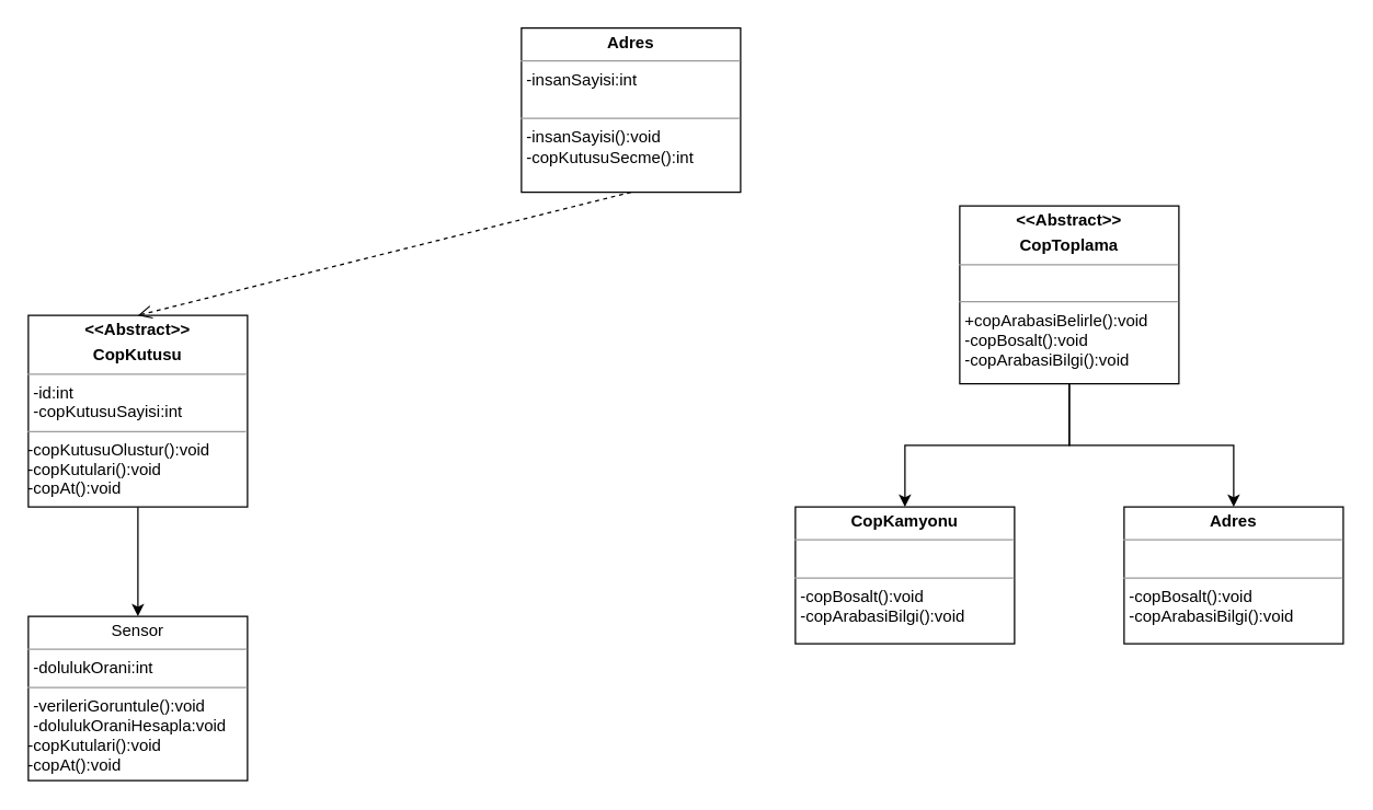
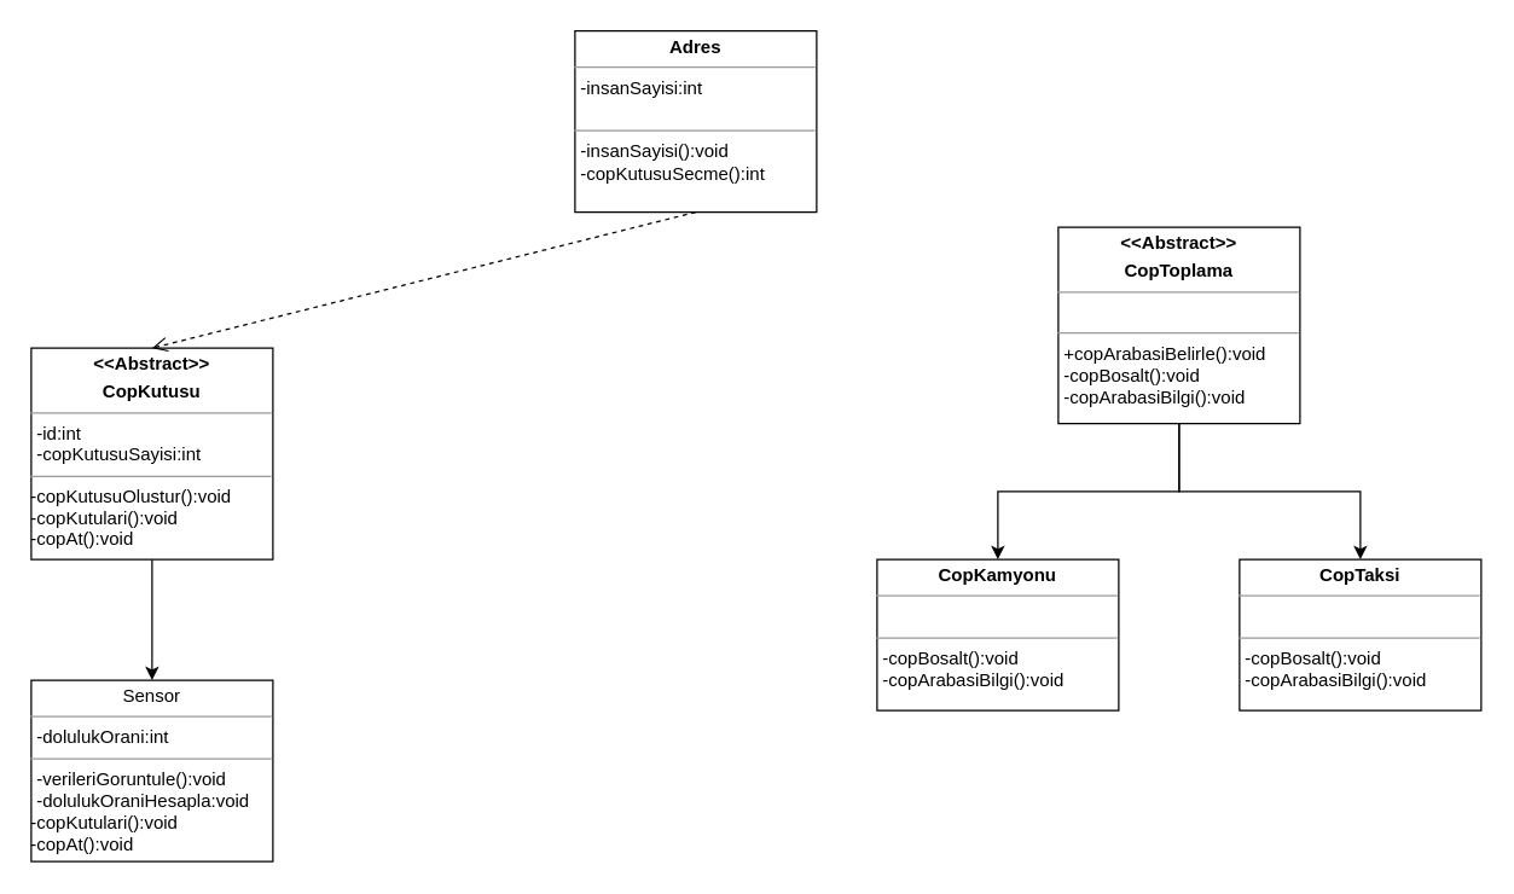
  <mxCell id="0" />
  <mxCell id="1" parent="0" />
  <mxCell id="2" value="&lt;p style=&quot;margin:0px;margin-top:4px;text-align:center;&quot;&gt;Sensor&lt;br&gt;&lt;/p&gt;&lt;hr size=&quot;1&quot;&gt;&lt;p style=&quot;margin:0px;margin-left:4px;&quot;&gt;-dolulukOrani:int&lt;br&gt;&lt;/p&gt;&lt;hr size=&quot;1&quot;&gt;&lt;p style=&quot;margin:0px;margin-left:4px;&quot;&gt;-verileriGoruntule():void&lt;/p&gt;&lt;p style=&quot;margin:0px;margin-left:4px;&quot;&gt;-dolulukOraniHesapla:void&lt;/p&gt;&lt;div&gt;-copKutulari():void&lt;/div&gt;&lt;div&gt;-copAt():void&lt;/div&gt;" style="verticalAlign=top;align=left;overflow=fill;fontSize=12;fontFamily=Helvetica;html=1;" vertex="1" parent="1"><mxGeometry x="20" y="450" width="160" height="120" as="geometry" /></mxCell>
  <mxCell id="3" value="&lt;p style=&quot;margin:0px;margin-top:4px;text-align:center;&quot;&gt;&lt;b&gt;Adres&lt;/b&gt;&lt;/p&gt;&lt;hr size=&quot;1&quot;&gt;&lt;p style=&quot;margin:0px;margin-left:4px;&quot;&gt;-insanSayisi:int&lt;/p&gt;&lt;p style=&quot;margin:0px;margin-left:4px;&quot;&gt;&lt;br&gt;&lt;/p&gt;&lt;hr size=&quot;1&quot;&gt;&lt;p style=&quot;margin:0px;margin-left:4px;&quot;&gt;-insanSayisi():void&lt;/p&gt;&lt;p style=&quot;margin:0px;margin-left:4px;&quot;&gt;-copKutusuSecme():int&lt;br&gt;&lt;/p&gt;" style="verticalAlign=top;align=left;overflow=fill;fontSize=12;fontFamily=Helvetica;html=1;" vertex="1" parent="1"><mxGeometry x="380" y="20" width="160" height="120" as="geometry" /></mxCell>
  <mxCell id="4" style="edgeStyle=orthogonalEdgeStyle;rounded=0;orthogonalLoop=1;jettySize=auto;html=1;exitX=0.5;exitY=1;exitDx=0;exitDy=0;entryX=0.5;entryY=0;entryDx=0;entryDy=0;" edge="1" parent="1" source="5" target="2"><mxGeometry relative="1" as="geometry" /></mxCell>
  <mxCell id="5" value="&lt;p style=&quot;margin:0px;margin-top:4px;text-align:center;&quot;&gt;&lt;b&gt;&amp;lt;&amp;lt;Abstract&amp;gt;&amp;gt;&lt;br&gt;&lt;/b&gt;&lt;/p&gt;&lt;p style=&quot;margin:0px;margin-top:4px;text-align:center;&quot;&gt;&lt;b&gt;CopKutusu&lt;/b&gt;&lt;br&gt;&lt;/p&gt;&lt;hr size=&quot;1&quot;&gt;&lt;p style=&quot;margin:0px;margin-left:4px;&quot;&gt;-id:int&lt;/p&gt;&lt;p style=&quot;margin:0px;margin-left:4px;&quot;&gt;-copKutusuSayisi:int&lt;br&gt;&lt;/p&gt;&lt;hr size=&quot;1&quot;&gt;&lt;div&gt;-copKutusuOlustur():void&lt;/div&gt;&lt;div&gt;-copKutulari():void&lt;/div&gt;&lt;div&gt;-copAt():void&lt;/div&gt;" style="verticalAlign=top;align=left;overflow=fill;fontSize=12;fontFamily=Helvetica;html=1;" vertex="1" parent="1"><mxGeometry x="20" y="230" width="160" height="140" as="geometry" /></mxCell>
- <mxCell id="6" value="&lt;p style=&quot;margin:0px;margin-top:4px;text-align:center;&quot;&gt;&lt;b&gt;Adres&lt;/b&gt;&lt;br&gt;&lt;/p&gt;&lt;hr size=&quot;1&quot;&gt;&lt;p style=&quot;margin:0px;margin-left:4px;&quot;&gt;&lt;br&gt;&lt;/p&gt;&lt;hr size=&quot;1&quot;&gt;&lt;p style=&quot;margin:0px;margin-left:4px;&quot;&gt;-copBosalt():void&lt;/p&gt;&lt;p style=&quot;margin:0px;margin-left:4px;&quot;&gt;-copArabasiBilgi():void&lt;/p&gt;" style="verticalAlign=top;align=left;overflow=fill;fontSize=12;fontFamily=Helvetica;html=1;" vertex="1" parent="1"><mxGeometry x="820" y="370" width="160" height="100" as="geometry" /></mxCell>
+ <mxCell id="6" value="&lt;p style=&quot;margin:0px;margin-top:4px;text-align:center;&quot;&gt;&lt;b&gt;CopTaksi&lt;/b&gt;&lt;br&gt;&lt;/p&gt;&lt;hr size=&quot;1&quot;&gt;&lt;p style=&quot;margin:0px;margin-left:4px;&quot;&gt;&lt;br&gt;&lt;/p&gt;&lt;hr size=&quot;1&quot;&gt;&lt;p style=&quot;margin:0px;margin-left:4px;&quot;&gt;-copBosalt():void&lt;/p&gt;&lt;p style=&quot;margin:0px;margin-left:4px;&quot;&gt;-copArabasiBilgi():void&lt;/p&gt;" style="verticalAlign=top;align=left;overflow=fill;fontSize=12;fontFamily=Helvetica;html=1;" vertex="1" parent="1"><mxGeometry x="820" y="370" width="160" height="100" as="geometry" /></mxCell>
  <mxCell id="7" style="edgeStyle=orthogonalEdgeStyle;rounded=0;orthogonalLoop=1;jettySize=auto;html=1;exitX=0.5;exitY=1;exitDx=0;exitDy=0;entryX=0.5;entryY=0;entryDx=0;entryDy=0;" edge="1" parent="1" source="9" target="10"><mxGeometry relative="1" as="geometry" /></mxCell>
  <mxCell id="8" style="edgeStyle=orthogonalEdgeStyle;rounded=0;orthogonalLoop=1;jettySize=auto;html=1;exitX=0.5;exitY=1;exitDx=0;exitDy=0;" edge="1" parent="1" source="9" target="6"><mxGeometry relative="1" as="geometry" /></mxCell>
  <mxCell id="9" value="&lt;p style=&quot;margin:0px;margin-top:4px;text-align:center;&quot;&gt;&lt;b&gt;&amp;lt;&amp;lt;Abstract&amp;gt;&amp;gt;&lt;br&gt;&lt;/b&gt;&lt;/p&gt;&lt;p style=&quot;margin:0px;margin-top:4px;text-align:center;&quot;&gt;&lt;b&gt;CopToplama&lt;/b&gt;&lt;br&gt;&lt;/p&gt;&lt;hr size=&quot;1&quot;&gt;&lt;p style=&quot;margin:0px;margin-left:4px;&quot;&gt;&lt;br&gt;&lt;/p&gt;&lt;hr size=&quot;1&quot;&gt;&lt;p style=&quot;margin:0px;margin-left:4px;&quot;&gt;+copArabasiBelirle():void&lt;/p&gt;&lt;p style=&quot;margin:0px;margin-left:4px;&quot;&gt;-copBosalt():void&lt;/p&gt;&lt;p style=&quot;margin:0px;margin-left:4px;&quot;&gt;-copArabasiBilgi():void&lt;br&gt;&lt;/p&gt;" style="verticalAlign=top;align=left;overflow=fill;fontSize=12;fontFamily=Helvetica;html=1;" vertex="1" parent="1"><mxGeometry x="700" y="150" width="160" height="130" as="geometry" /></mxCell>
  <mxCell id="10" value="&lt;p style=&quot;margin:0px;margin-top:4px;text-align:center;&quot;&gt;&lt;b&gt;CopKamyonu&lt;/b&gt;&lt;br&gt;&lt;/p&gt;&lt;hr size=&quot;1&quot;&gt;&lt;p style=&quot;margin:0px;margin-left:4px;&quot;&gt;&lt;br&gt;&lt;/p&gt;&lt;hr size=&quot;1&quot;&gt;&lt;p style=&quot;margin:0px;margin-left:4px;&quot;&gt;-copBosalt():void&lt;/p&gt;&lt;p style=&quot;margin:0px;margin-left:4px;&quot;&gt;-copArabasiBilgi():void&lt;/p&gt;" style="verticalAlign=top;align=left;overflow=fill;fontSize=12;fontFamily=Helvetica;html=1;" vertex="1" parent="1"><mxGeometry x="580" y="370" width="160" height="100" as="geometry" /></mxCell>
  <mxCell id="11" value="" style="html=1;verticalAlign=bottom;endArrow=open;dashed=1;endSize=8;rounded=0;exitX=0.5;exitY=1;exitDx=0;exitDy=0;entryX=0.5;entryY=0;entryDx=0;entryDy=0;" edge="1" parent="1" source="3" target="5"><mxGeometry relative="1" as="geometry"><mxPoint x="430" y="160" as="sourcePoint" /><mxPoint x="270" y="360" as="targetPoint" /></mxGeometry></mxCell>
